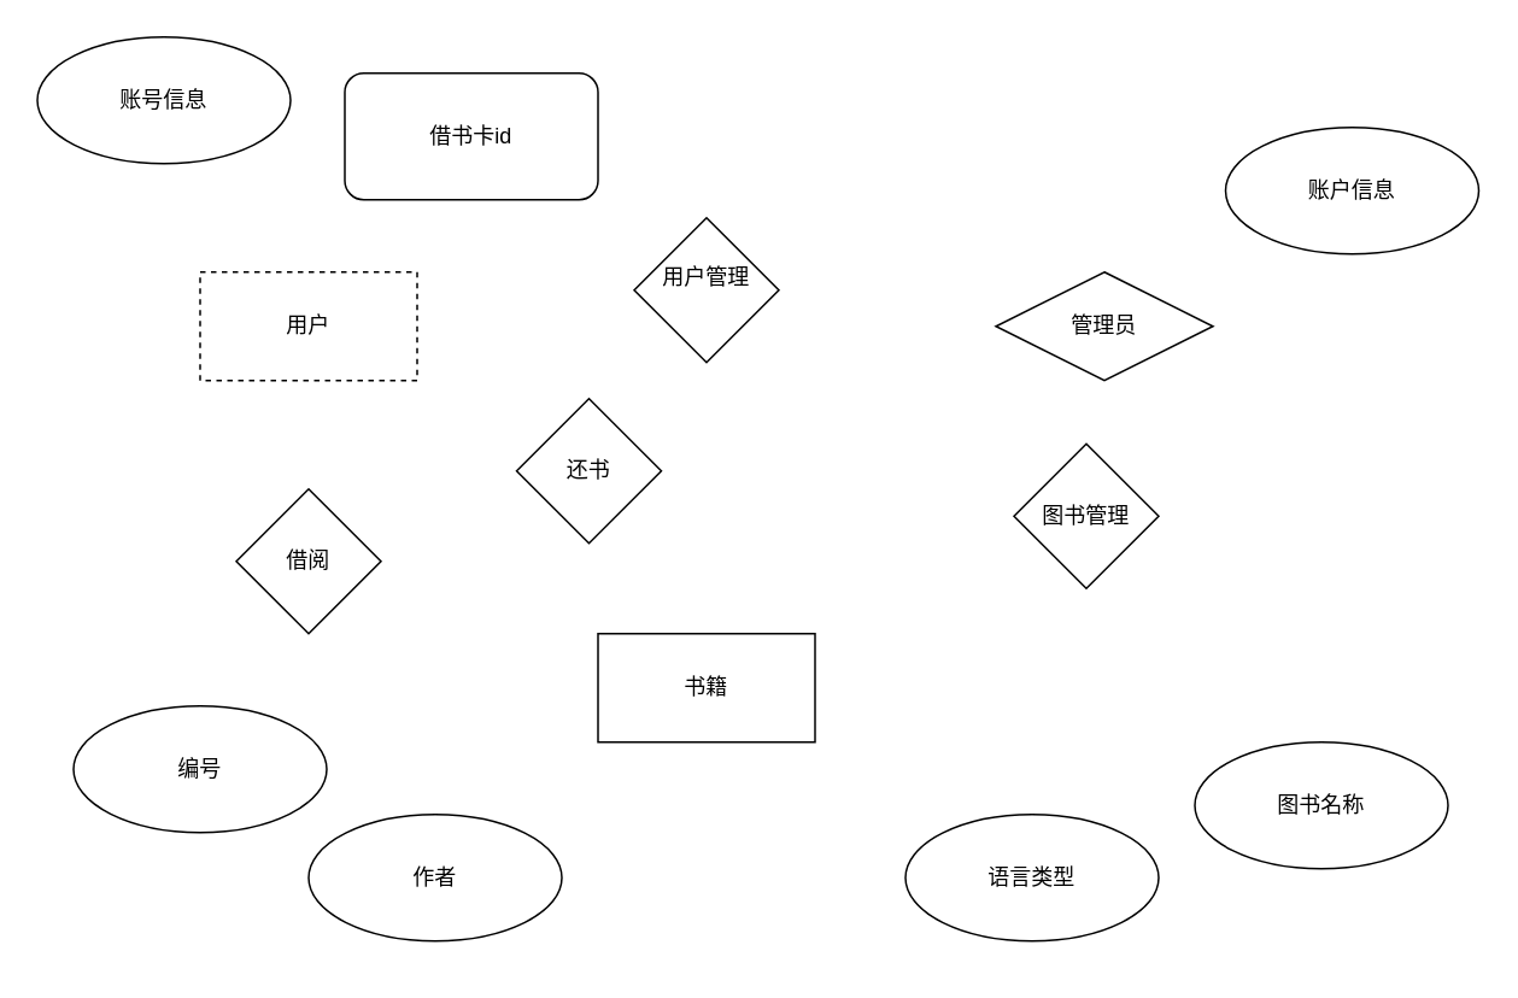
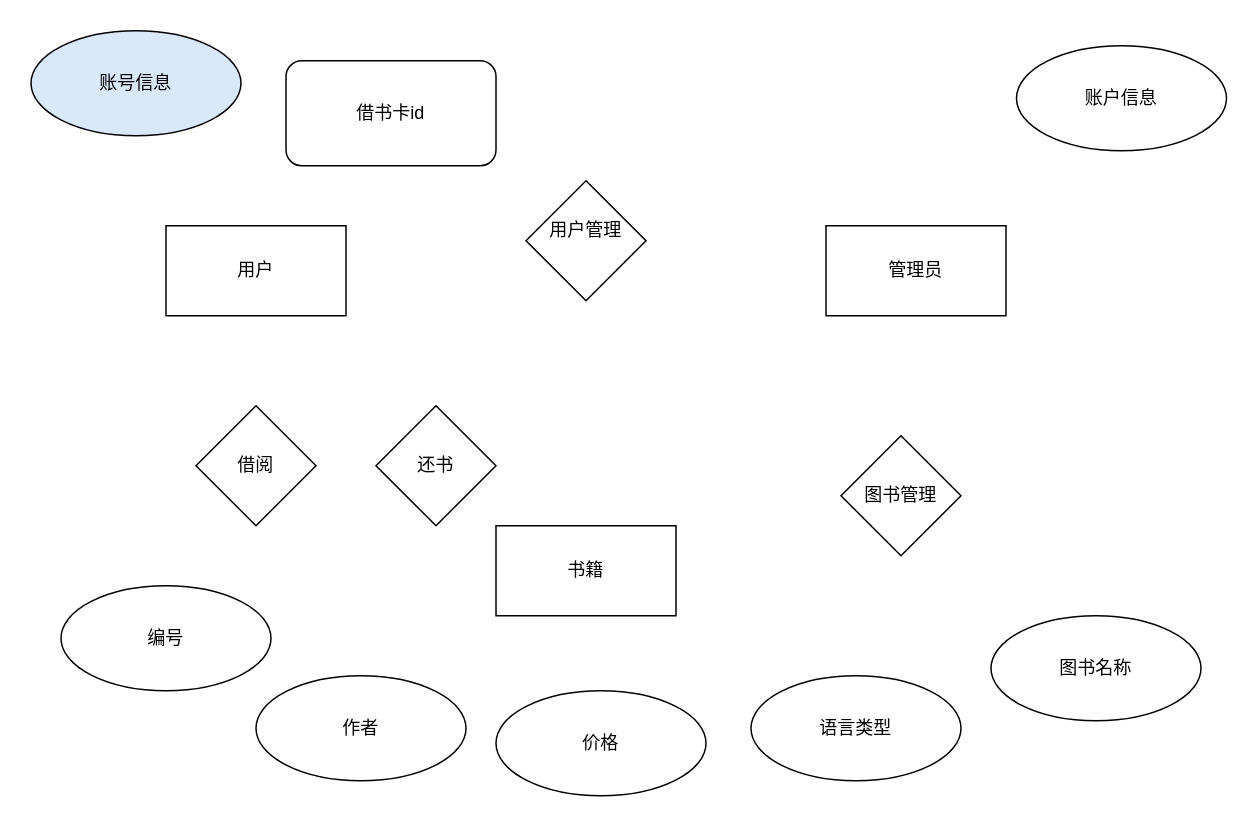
  <mxCell id="0" />
  <mxCell id="1" parent="0" />
- <mxCell id="2" value="用户" style="rounded=0;whiteSpace=wrap;html=1;dashed=1;" vertex="1" parent="1"><mxGeometry x="110" y="150" width="120" height="60" as="geometry" /></mxCell>
- <mxCell id="3" value="管理员" style="rhombus;whiteSpace=wrap;html=1;" vertex="1" parent="1"><mxGeometry x="550" y="150" width="120" height="60" as="geometry" /></mxCell>
+ <mxCell id="2" value="用户" style="rounded=0;whiteSpace=wrap;html=1;" vertex="1" parent="1"><mxGeometry x="110" y="150" width="120" height="60" as="geometry" /></mxCell>
+ <mxCell id="3" value="管理员" style="rounded=0;whiteSpace=wrap;html=1;" vertex="1" parent="1"><mxGeometry x="550" y="150" width="120" height="60" as="geometry" /></mxCell>
  <mxCell id="4" value="书籍" style="rounded=0;whiteSpace=wrap;html=1;" vertex="1" parent="1"><mxGeometry x="330" y="350" width="120" height="60" as="geometry" /></mxCell>
- <mxCell id="5" value="账号信息" style="ellipse;whiteSpace=wrap;html=1;" vertex="1" parent="1"><mxGeometry x="20" y="20" width="140" height="70" as="geometry" /></mxCell>
+ <mxCell id="5" value="账号信息" style="ellipse;whiteSpace=wrap;html=1;fillColor=#dae8fc;" vertex="1" parent="1"><mxGeometry x="20" y="20" width="140" height="70" as="geometry" /></mxCell>
  <mxCell id="6" value="借阅" style="rhombus;whiteSpace=wrap;html=1;" vertex="1" parent="1"><mxGeometry x="130" y="270" width="80" height="80" as="geometry" /></mxCell>
  <mxCell id="7" value="用户管理&lt;div&gt;&lt;br&gt;&lt;/div&gt;" style="rhombus;whiteSpace=wrap;html=1;" vertex="1" parent="1"><mxGeometry x="350" y="120" width="80" height="80" as="geometry" /></mxCell>
- <mxCell id="8" value="图书管理" style="rhombus;whiteSpace=wrap;html=1;" vertex="1" parent="1"><mxGeometry x="560" y="245" width="80" height="80" as="geometry" /></mxCell>
+ <mxCell id="8" value="图书管理" style="rhombus;whiteSpace=wrap;html=1;" vertex="1" parent="1"><mxGeometry x="560" y="290" width="80" height="80" as="geometry" /></mxCell>
  <mxCell id="9" value="作者" style="ellipse;whiteSpace=wrap;html=1;" vertex="1" parent="1"><mxGeometry x="170" y="450" width="140" height="70" as="geometry" /></mxCell>
+ <mxCell id="10" value="价格" style="ellipse;whiteSpace=wrap;html=1;" vertex="1" parent="1"><mxGeometry x="330" y="460" width="140" height="70" as="geometry" /></mxCell>
  <mxCell id="11" value="借书卡id" style="whiteSpace=wrap;html=1;rounded=1;" vertex="1" parent="1"><mxGeometry x="190" y="40" width="140" height="70" as="geometry" /></mxCell>
  <mxCell id="12" value="语言类型" style="ellipse;whiteSpace=wrap;html=1;" vertex="1" parent="1"><mxGeometry x="500" y="450" width="140" height="70" as="geometry" /></mxCell>
  <mxCell id="13" value="编号" style="ellipse;whiteSpace=wrap;html=1;" vertex="1" parent="1"><mxGeometry x="40" y="390" width="140" height="70" as="geometry" /></mxCell>
  <mxCell id="14" value="图书名称" style="ellipse;whiteSpace=wrap;html=1;" vertex="1" parent="1"><mxGeometry x="660" y="410" width="140" height="70" as="geometry" /></mxCell>
- <mxCell id="15" value="账户信息" style="ellipse;whiteSpace=wrap;html=1;" vertex="1" parent="1"><mxGeometry x="677" y="70" width="140" height="70" as="geometry" /></mxCell>
- <mxCell id="16" value="还书" style="rhombus;whiteSpace=wrap;html=1;" vertex="1" parent="1"><mxGeometry x="285" y="220" width="80" height="80" as="geometry" /></mxCell>
+ <mxCell id="15" value="账户信息" style="ellipse;whiteSpace=wrap;html=1;" vertex="1" parent="1"><mxGeometry x="677" y="30" width="140" height="70" as="geometry" /></mxCell>
+ <mxCell id="16" value="还书" style="rhombus;whiteSpace=wrap;html=1;" vertex="1" parent="1"><mxGeometry x="250" y="270" width="80" height="80" as="geometry" /></mxCell>
